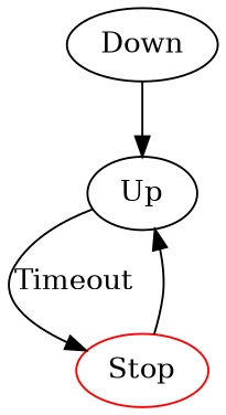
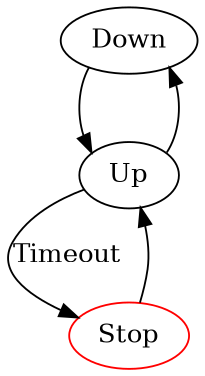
  digraph {
    nodesep=1.0
    n1 [label=Down]
    n2 [label=Up]
    n3 [color=Red label=Stop]
    n1 -> n2
+   n2 -> n1
    n2 -> n3 [label=Timeout]
    n3 -> n2
  }
